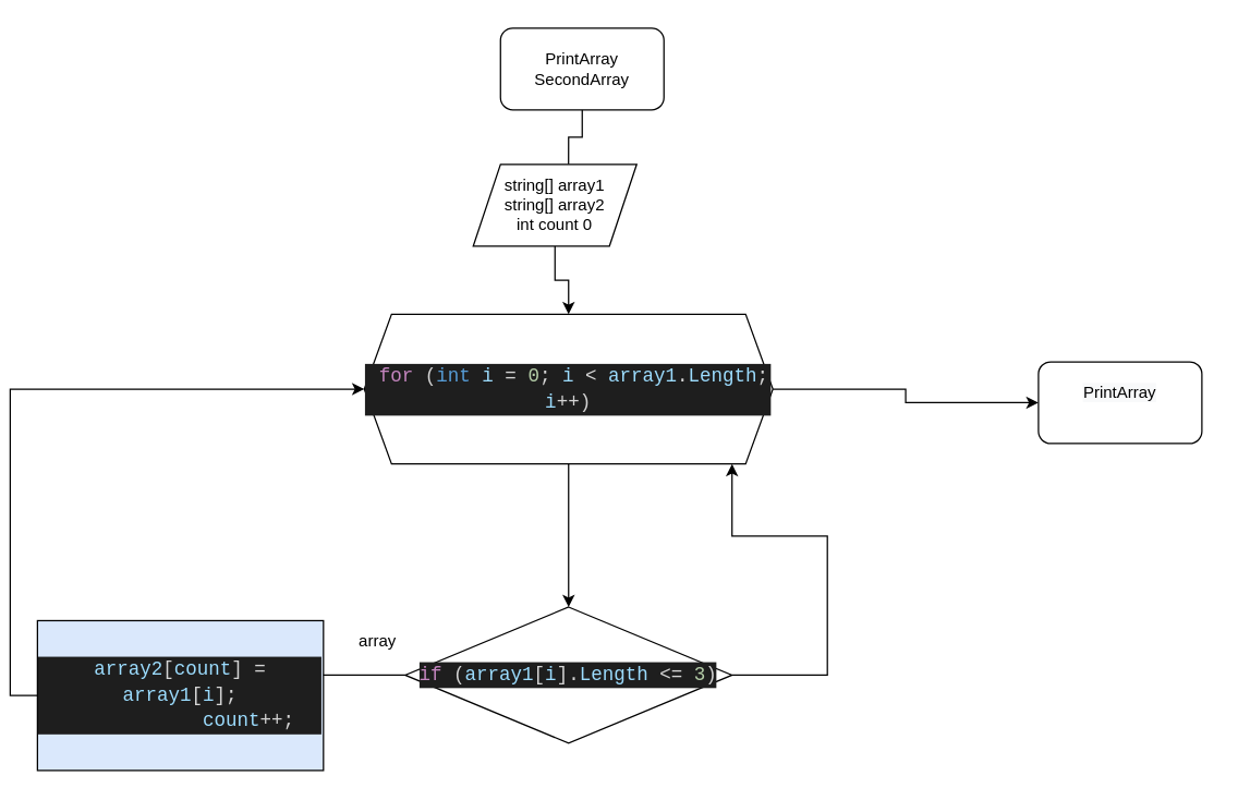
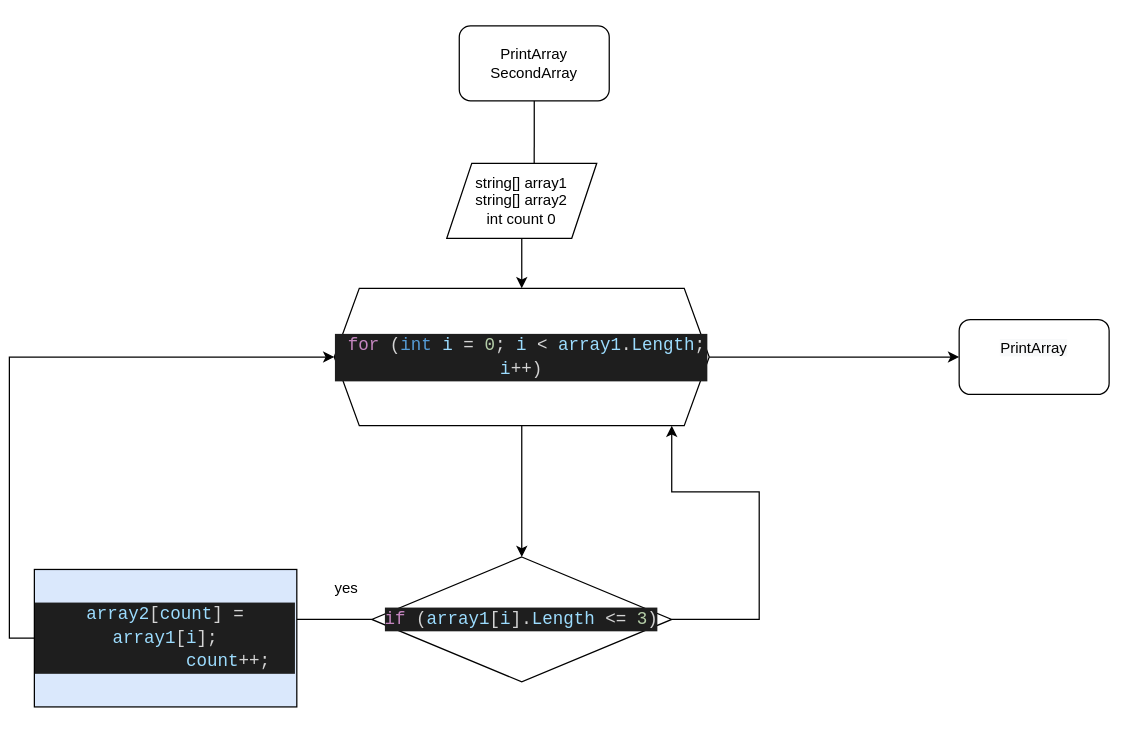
  <mxCell id="0" />
  <mxCell id="1" parent="0" />
  <mxCell id="2" style="edgeStyle=orthogonalEdgeStyle;rounded=0;orthogonalLoop=1;jettySize=auto;html=1;exitX=0.5;exitY=1;exitDx=0;exitDy=0;entryX=0.583;entryY=0;entryDx=0;entryDy=0;entryPerimeter=0;endArrow=none;" edge="1" parent="1" source="3" target="5"><mxGeometry relative="1" as="geometry" /></mxCell>
  <mxCell id="3" value="PrintArray&lt;br&gt;SecondArray" style="rounded=1;whiteSpace=wrap;html=1;" vertex="1" parent="1"><mxGeometry x="360" y="20" width="120" height="60" as="geometry" /></mxCell>
  <mxCell id="4" style="edgeStyle=orthogonalEdgeStyle;rounded=0;orthogonalLoop=1;jettySize=auto;html=1;exitX=0.5;exitY=1;exitDx=0;exitDy=0;" edge="1" parent="1" source="5" target="8"><mxGeometry relative="1" as="geometry" /></mxCell>
- <mxCell id="5" value="string[] array1&lt;br&gt;string[] array2&lt;br&gt;int count 0" style="shape=parallelogram;perimeter=parallelogramPerimeter;whiteSpace=wrap;html=1;fixedSize=1;" vertex="1" parent="1"><mxGeometry x="340" y="120" width="120" height="60" as="geometry" /></mxCell>
+ <mxCell id="5" value="string[] array1&lt;br&gt;string[] array2&lt;br&gt;int count 0" style="shape=parallelogram;perimeter=parallelogramPerimeter;whiteSpace=wrap;html=1;fixedSize=1;" vertex="1" parent="1"><mxGeometry x="350" y="130" width="120" height="60" as="geometry" /></mxCell>
  <mxCell id="6" value="" style="edgeStyle=orthogonalEdgeStyle;rounded=0;orthogonalLoop=1;jettySize=auto;html=1;" edge="1" parent="1" source="8" target="11"><mxGeometry relative="1" as="geometry" /></mxCell>
  <mxCell id="7" style="edgeStyle=orthogonalEdgeStyle;rounded=0;orthogonalLoop=1;jettySize=auto;html=1;exitX=1;exitY=0.5;exitDx=0;exitDy=0;entryX=0;entryY=0.5;entryDx=0;entryDy=0;" edge="1" parent="1" source="8" target="15"><mxGeometry relative="1" as="geometry" /></mxCell>
  <mxCell id="8" value="&lt;div style=&quot;color: rgb(212, 212, 212); background-color: rgb(30, 30, 30); font-family: Consolas, &amp;quot;Courier New&amp;quot;, monospace; font-size: 14px; line-height: 19px;&quot;&gt;&amp;nbsp;&lt;span style=&quot;color: #c586c0;&quot;&gt;for&lt;/span&gt; (&lt;span style=&quot;color: #569cd6;&quot;&gt;int&lt;/span&gt; &lt;span style=&quot;color: #9cdcfe;&quot;&gt;i&lt;/span&gt; = &lt;span style=&quot;color: #b5cea8;&quot;&gt;0&lt;/span&gt;; &lt;span style=&quot;color: #9cdcfe;&quot;&gt;i&lt;/span&gt; &amp;lt; &lt;span style=&quot;color: #9cdcfe;&quot;&gt;array1&lt;/span&gt;.&lt;span style=&quot;color: #9cdcfe;&quot;&gt;Length&lt;/span&gt;; &lt;span style=&quot;color: #9cdcfe;&quot;&gt;i&lt;/span&gt;++)&lt;/div&gt;" style="shape=hexagon;perimeter=hexagonPerimeter2;whiteSpace=wrap;html=1;fixedSize=1;" vertex="1" parent="1"><mxGeometry x="260" y="230" width="300" height="110" as="geometry" /></mxCell>
  <mxCell id="9" style="edgeStyle=orthogonalEdgeStyle;rounded=0;orthogonalLoop=1;jettySize=auto;html=1;exitX=0;exitY=0.5;exitDx=0;exitDy=0;entryX=0.952;entryY=0.364;entryDx=0;entryDy=0;entryPerimeter=0;" edge="1" parent="1" source="11" target="13"><mxGeometry relative="1" as="geometry" /></mxCell>
  <mxCell id="10" style="edgeStyle=orthogonalEdgeStyle;rounded=0;orthogonalLoop=1;jettySize=auto;html=1;exitX=1;exitY=0.5;exitDx=0;exitDy=0;entryX=0.9;entryY=1;entryDx=0;entryDy=0;entryPerimeter=0;" edge="1" parent="1" source="11" target="8"><mxGeometry relative="1" as="geometry"><Array as="points"><mxPoint x="600" y="495" /><mxPoint x="600" y="393" /><mxPoint x="530" y="393" /></Array></mxGeometry></mxCell>
  <mxCell id="11" value="&lt;div style=&quot;color: rgb(212, 212, 212); background-color: rgb(30, 30, 30); font-family: Consolas, &amp;quot;Courier New&amp;quot;, monospace; font-size: 14px; line-height: 19px;&quot;&gt;&lt;span style=&quot;color: #c586c0;&quot;&gt;if&lt;/span&gt; (&lt;span style=&quot;color: #9cdcfe;&quot;&gt;array1&lt;/span&gt;[&lt;span style=&quot;color: #9cdcfe;&quot;&gt;i&lt;/span&gt;].&lt;span style=&quot;color: #9cdcfe;&quot;&gt;Length&lt;/span&gt; &amp;lt;= &lt;span style=&quot;color: #b5cea8;&quot;&gt;3&lt;/span&gt;)&lt;/div&gt;" style="rhombus;whiteSpace=wrap;html=1;" vertex="1" parent="1"><mxGeometry x="290" y="445" width="240" height="100" as="geometry" /></mxCell>
  <mxCell id="12" style="edgeStyle=orthogonalEdgeStyle;rounded=0;orthogonalLoop=1;jettySize=auto;html=1;exitX=0;exitY=0.5;exitDx=0;exitDy=0;entryX=0;entryY=0.5;entryDx=0;entryDy=0;" edge="1" parent="1" source="13" target="8"><mxGeometry relative="1" as="geometry" /></mxCell>
  <mxCell id="13" value="&lt;div style=&quot;color: rgb(212, 212, 212); background-color: rgb(30, 30, 30); font-family: Consolas, &amp;quot;Courier New&amp;quot;, monospace; font-size: 14px; line-height: 19px;&quot;&gt;&lt;div&gt;&lt;span style=&quot;color: #9cdcfe;&quot;&gt;array2&lt;/span&gt;[&lt;span style=&quot;color: #9cdcfe;&quot;&gt;count&lt;/span&gt;] = &lt;span style=&quot;color: #9cdcfe;&quot;&gt;array1&lt;/span&gt;[&lt;span style=&quot;color: #9cdcfe;&quot;&gt;i&lt;/span&gt;];&lt;/div&gt;&lt;div&gt;&amp;nbsp; &amp;nbsp; &amp;nbsp; &amp;nbsp; &amp;nbsp; &amp;nbsp; &lt;span style=&quot;color: #9cdcfe;&quot;&gt;count&lt;/span&gt;++;&lt;/div&gt;&lt;/div&gt;" style="rounded=0;whiteSpace=wrap;html=1;fillColor=#dae8fc;" vertex="1" parent="1"><mxGeometry x="20" y="455" width="210" height="110" as="geometry" /></mxCell>
- <mxCell id="14" value="array" style="text;html=1;strokeColor=none;fillColor=none;align=center;verticalAlign=middle;whiteSpace=wrap;rounded=0;" vertex="1" parent="1"><mxGeometry x="240" y="455" width="60" height="30" as="geometry" /></mxCell>
- <mxCell id="15" value="&#10;&lt;span style=&quot;color: rgb(0, 0, 0); font-family: Helvetica; font-size: 12px; font-style: normal; font-variant-ligatures: normal; font-variant-caps: normal; font-weight: 400; letter-spacing: normal; orphans: 2; text-align: center; text-indent: 0px; text-transform: none; widows: 2; word-spacing: 0px; -webkit-text-stroke-width: 0px; background-color: rgb(248, 249, 250); text-decoration-thickness: initial; text-decoration-style: initial; text-decoration-color: initial; float: none; display: inline !important;&quot;&gt;PrintArray&lt;/span&gt;&#10;&#10;" style="rounded=1;whiteSpace=wrap;html=1;" vertex="1" parent="1"><mxGeometry x="755" y="265" width="120" height="60" as="geometry" /></mxCell>
+ <mxCell id="14" value="yes" style="text;html=1;strokeColor=none;fillColor=none;align=center;verticalAlign=middle;whiteSpace=wrap;rounded=0;" vertex="1" parent="1"><mxGeometry x="240" y="455" width="60" height="30" as="geometry" /></mxCell>
+ <mxCell id="15" value="&#10;&lt;span style=&quot;color: rgb(0, 0, 0); font-family: Helvetica; font-size: 12px; font-style: normal; font-variant-ligatures: normal; font-variant-caps: normal; font-weight: 400; letter-spacing: normal; orphans: 2; text-align: center; text-indent: 0px; text-transform: none; widows: 2; word-spacing: 0px; -webkit-text-stroke-width: 0px; background-color: rgb(248, 249, 250); text-decoration-thickness: initial; text-decoration-style: initial; text-decoration-color: initial; float: none; display: inline !important;&quot;&gt;PrintArray&lt;/span&gt;&#10;&#10;" style="rounded=1;whiteSpace=wrap;html=1;" vertex="1" parent="1"><mxGeometry x="760" y="255" width="120" height="60" as="geometry" /></mxCell>
